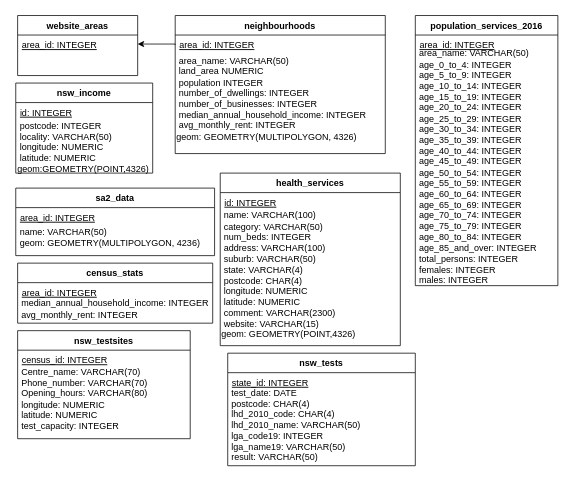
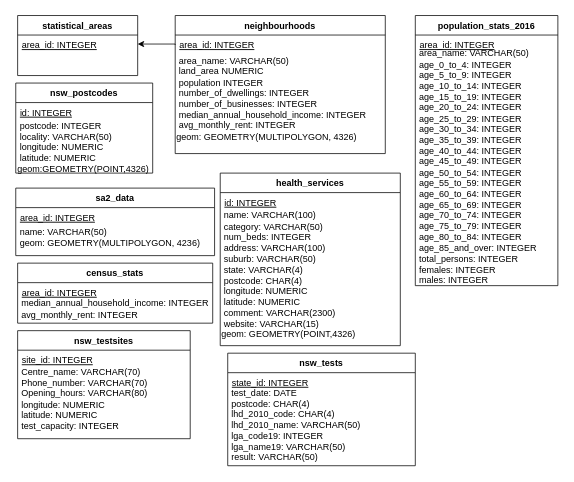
  <mxCell id="0" />
  <mxCell id="1" parent="0" />
- <mxCell id="2" value="website_areas" style="swimlane;fontStyle=1;align=center;verticalAlign=top;childLayout=stackLayout;horizontal=1;startSize=26;horizontalStack=0;resizeParent=1;resizeLast=0;collapsible=1;marginBottom=0;rounded=0;shadow=0;strokeWidth=1;fillColor=none;" parent="1" vertex="1"><mxGeometry x="23" y="20" width="160" height="80" as="geometry"><mxRectangle x="230" y="140" width="160" height="26" as="alternateBounds" /></mxGeometry></mxCell>
+ <mxCell id="2" value="statistical_areas" style="swimlane;fontStyle=1;align=center;verticalAlign=top;childLayout=stackLayout;horizontal=1;startSize=26;horizontalStack=0;resizeParent=1;resizeLast=0;collapsible=1;marginBottom=0;rounded=0;shadow=0;strokeWidth=1;fillColor=none;" parent="1" vertex="1"><mxGeometry x="23" y="20" width="160" height="80" as="geometry"><mxRectangle x="230" y="140" width="160" height="26" as="alternateBounds" /></mxGeometry></mxCell>
  <mxCell id="3" value="area_id: INTEGER" style="text;align=left;verticalAlign=top;spacingLeft=4;spacingRight=4;overflow=hidden;rotatable=0;points=[[0,0.5],[1,0.5]];portConstraint=eastwest;fillColor=none;fontStyle=4;" parent="2" vertex="1"><mxGeometry y="26" width="160" height="24" as="geometry" /></mxCell>
- <mxCell id="4" value="population_services_2016" style="swimlane;fontStyle=1;align=center;verticalAlign=top;childLayout=stackLayout;horizontal=1;startSize=26;horizontalStack=0;resizeParent=1;resizeLast=0;collapsible=1;marginBottom=0;rounded=0;shadow=0;strokeWidth=1;fillColor=none;" parent="1" vertex="1"><mxGeometry x="553" y="20" width="190" height="360" as="geometry"><mxRectangle x="550" y="140" width="160" height="26" as="alternateBounds" /></mxGeometry></mxCell>
+ <mxCell id="4" value="population_stats_2016" style="swimlane;fontStyle=1;align=center;verticalAlign=top;childLayout=stackLayout;horizontal=1;startSize=26;horizontalStack=0;resizeParent=1;resizeLast=0;collapsible=1;marginBottom=0;rounded=0;shadow=0;strokeWidth=1;fillColor=none;" parent="1" vertex="1"><mxGeometry x="553" y="20" width="190" height="360" as="geometry"><mxRectangle x="550" y="140" width="160" height="26" as="alternateBounds" /></mxGeometry></mxCell>
  <mxCell id="5" value="area_id: INTEGER" style="text;align=left;verticalAlign=top;spacingLeft=4;spacingRight=4;overflow=hidden;rotatable=0;points=[[0,0.5],[1,0.5]];portConstraint=eastwest;fillColor=none;fontStyle=4" parent="4" vertex="1"><mxGeometry y="26" width="190" height="26" as="geometry" /></mxCell>
  <mxCell id="6" value="&amp;nbsp;area_name: VARCHAR(50)&amp;nbsp;&lt;br&gt;&amp;nbsp;age_0_to_4: INTEGER&lt;br&gt;&amp;nbsp;age_5_to_9: INTEGER&lt;br&gt;&amp;nbsp;age_10_to_14: INTEGER&lt;br&gt;&amp;nbsp;age_15_to_19: INTEGER&lt;br&gt;&amp;nbsp;age_20_to_24: INTEGER&lt;br&gt;&amp;nbsp;age_25_to_29: INTEGER&lt;br&gt;&amp;nbsp;age_30_to_34: INTEGER&lt;br&gt;&amp;nbsp;age_35_to_39: INTEGER&lt;br&gt;&amp;nbsp;age_40_to_44: INTEGER&lt;br&gt;&amp;nbsp;age_45_to_49: INTEGER&lt;br&gt;&amp;nbsp;age_50_to_54: INTEGER&lt;br&gt;&amp;nbsp;age_55_to_59: INTEGER&lt;br&gt;&amp;nbsp;age_60_to_64: INTEGER&lt;br&gt;&amp;nbsp;age_65_to_69: INTEGER&lt;br&gt;&amp;nbsp;age_70_to_74: INTEGER&lt;br&gt;&amp;nbsp;age_75_to_79: INTEGER&lt;br&gt;&amp;nbsp;age_80_to_84: INTEGER&lt;br&gt;&amp;nbsp;age_85_and_over: INTEGER&lt;br&gt;&amp;nbsp;total_persons: INTEGER&lt;br&gt;&amp;nbsp;females: INTEGER&lt;br&gt;&amp;nbsp;males: INTEGER" style="text;html=1;strokeColor=none;fillColor=none;align=left;verticalAlign=middle;whiteSpace=wrap;rounded=0;fontColor=#000000;" parent="4" vertex="1"><mxGeometry y="52" width="190" height="300" as="geometry" /></mxCell>
  <mxCell id="7" value="neighbourhoods" style="swimlane;fontStyle=1;align=center;verticalAlign=top;childLayout=stackLayout;horizontal=1;startSize=26;horizontalStack=0;resizeParent=1;resizeLast=0;collapsible=1;marginBottom=0;rounded=0;shadow=0;strokeWidth=1;fillColor=none;" parent="1" vertex="1"><mxGeometry x="233" y="20" width="280" height="184" as="geometry"><mxRectangle x="130" y="380" width="160" height="26" as="alternateBounds" /></mxGeometry></mxCell>
  <mxCell id="8" value="area_id: INTEGER" style="text;align=left;verticalAlign=top;spacingLeft=4;spacingRight=4;overflow=hidden;rotatable=0;points=[[0,0.5],[1,0.5]];portConstraint=eastwest;fillColor=none;fontStyle=4" parent="7" vertex="1"><mxGeometry y="26" width="280" height="26" as="geometry" /></mxCell>
  <mxCell id="9" value="&amp;nbsp;area_name: VARCHAR(50)&lt;br&gt;&amp;nbsp;land_area NUMERIC&lt;br&gt;&amp;nbsp;population INTEGER&lt;br&gt;&amp;nbsp;number_of_dwellings: INTEGER&lt;br&gt;&amp;nbsp;number_of_businesses: INTEGER&lt;br&gt;&amp;nbsp;median_annual_household_income: INTEGER&lt;br&gt;&amp;nbsp;avg_monthly_rent: INTEGER&lt;br&gt;geom: GEOMETRY(MULTIPOLYGON, 4326)" style="text;html=1;strokeColor=none;fillColor=none;align=left;verticalAlign=middle;whiteSpace=wrap;rounded=0;fontColor=#000000;" parent="7" vertex="1"><mxGeometry y="52" width="280" height="118" as="geometry" /></mxCell>
- <mxCell id="10" value="nsw_income" style="swimlane;fontStyle=1;align=center;verticalAlign=top;childLayout=stackLayout;horizontal=1;startSize=26;horizontalStack=0;resizeParent=1;resizeLast=0;collapsible=1;marginBottom=0;rounded=0;shadow=0;strokeWidth=1;fillColor=none;" parent="1" vertex="1"><mxGeometry x="20.5" y="110" width="182.5" height="120" as="geometry"><mxRectangle x="340" y="380" width="170" height="26" as="alternateBounds" /></mxGeometry></mxCell>
+ <mxCell id="10" value="nsw_postcodes" style="swimlane;fontStyle=1;align=center;verticalAlign=top;childLayout=stackLayout;horizontal=1;startSize=26;horizontalStack=0;resizeParent=1;resizeLast=0;collapsible=1;marginBottom=0;rounded=0;shadow=0;strokeWidth=1;fillColor=none;" parent="1" vertex="1"><mxGeometry x="20.5" y="110" width="182.5" height="120" as="geometry"><mxRectangle x="340" y="380" width="170" height="26" as="alternateBounds" /></mxGeometry></mxCell>
  <mxCell id="11" value="id: INTEGER" style="text;align=left;verticalAlign=top;spacingLeft=4;spacingRight=4;overflow=hidden;rotatable=0;points=[[0,0.5],[1,0.5]];portConstraint=eastwest;fillColor=none;fontColor=#000000;fontStyle=4" parent="10" vertex="1"><mxGeometry y="26" width="182.5" height="26" as="geometry" /></mxCell>
  <mxCell id="12" value="&amp;nbsp;postcode: INTEGER&lt;br&gt;&amp;nbsp;locality: VARCHAR(50)&lt;br&gt;&amp;nbsp;longitude: NUMERIC&lt;br&gt;&amp;nbsp;latitude: NUMERIC&lt;br&gt;geom:GEOMETRY(POINT,4326)" style="text;html=1;strokeColor=none;fillColor=none;align=left;verticalAlign=middle;whiteSpace=wrap;rounded=0;fontColor=#000000;" parent="10" vertex="1"><mxGeometry y="52" width="182.5" height="68" as="geometry" /></mxCell>
  <mxCell id="13" style="edgeStyle=orthogonalEdgeStyle;rounded=0;orthogonalLoop=1;jettySize=auto;html=1;exitX=0;exitY=0.5;exitDx=0;exitDy=0;entryX=1;entryY=0.5;entryDx=0;entryDy=0;" edge="1" parent="1" source="8" target="3"><mxGeometry relative="1" as="geometry"><Array as="points"><mxPoint x="233" y="58" /></Array></mxGeometry></mxCell>
  <mxCell id="14" value="nsw_testsites" style="swimlane;fontStyle=1;align=center;verticalAlign=top;childLayout=stackLayout;horizontal=1;startSize=26;horizontalStack=0;resizeParent=1;resizeLast=0;collapsible=1;marginBottom=0;rounded=0;shadow=0;strokeWidth=1;fillColor=none;" parent="1" vertex="1"><mxGeometry x="23" y="440" width="230" height="144" as="geometry"><mxRectangle x="340" y="380" width="170" height="26" as="alternateBounds" /></mxGeometry></mxCell>
- <mxCell id="15" value="census_id: INTEGER" style="text;align=left;verticalAlign=top;spacingLeft=4;spacingRight=4;overflow=hidden;rotatable=0;points=[[0,0.5],[1,0.5]];portConstraint=eastwest;fillColor=none;fontStyle=4" parent="14" vertex="1"><mxGeometry y="26" width="230" height="26" as="geometry" /></mxCell>
+ <mxCell id="15" value="site_id: INTEGER" style="text;align=left;verticalAlign=top;spacingLeft=4;spacingRight=4;overflow=hidden;rotatable=0;points=[[0,0.5],[1,0.5]];portConstraint=eastwest;fillColor=none;fontStyle=4" parent="14" vertex="1"><mxGeometry y="26" width="230" height="26" as="geometry" /></mxCell>
  <mxCell id="16" value="&amp;nbsp;Centre_name: VARCHAR(70)&lt;br&gt;&amp;nbsp;Phone_number: VARCHAR(70)&lt;br&gt;&amp;nbsp;Opening_hours: VARCHAR(80)&lt;br&gt;&amp;nbsp;longitude: NUMERIC&lt;br&gt;&amp;nbsp;latitude: NUMERIC&lt;br&gt;&amp;nbsp;test_capacity: INTEGER" style="text;html=1;strokeColor=none;fillColor=none;align=left;verticalAlign=middle;whiteSpace=wrap;rounded=0;fontColor=#000000;" parent="14" vertex="1"><mxGeometry y="52" width="230" height="78" as="geometry" /></mxCell>
  <mxCell id="17" value="census_stats" style="swimlane;fontStyle=1;align=center;verticalAlign=top;childLayout=stackLayout;horizontal=1;startSize=26;horizontalStack=0;resizeParent=1;resizeLast=0;collapsible=1;marginBottom=0;rounded=0;shadow=0;strokeWidth=1;movable=1;resizable=1;rotatable=1;deletable=1;editable=1;connectable=1;fillColor=none;" parent="1" vertex="1"><mxGeometry x="23" y="350" width="260" height="80" as="geometry"><mxRectangle x="340" y="380" width="170" height="26" as="alternateBounds" /></mxGeometry></mxCell>
  <mxCell id="18" value="area_id: INTEGER" style="text;align=left;verticalAlign=top;spacingLeft=4;spacingRight=4;overflow=hidden;rotatable=0;points=[[0,0.5],[1,0.5]];portConstraint=eastwest;fillColor=none;fontStyle=4" parent="17" vertex="1"><mxGeometry y="26" width="260" height="26" as="geometry" /></mxCell>
  <mxCell id="19" value="&amp;nbsp;median_annual_household_income: INTEGER&lt;br&gt;&amp;nbsp;avg_monthly_rent: INTEGER" style="text;html=1;strokeColor=none;fillColor=none;align=left;verticalAlign=middle;whiteSpace=wrap;rounded=0;fontColor=#000000;" parent="17" vertex="1"><mxGeometry y="52" width="260" height="18" as="geometry" /></mxCell>
  <mxCell id="20" value="sa2_data" style="swimlane;fontStyle=1;align=center;verticalAlign=top;childLayout=stackLayout;horizontal=1;startSize=26;horizontalStack=0;resizeParent=1;resizeLast=0;collapsible=1;marginBottom=0;rounded=0;shadow=0;strokeWidth=1;fillColor=none;" parent="1" vertex="1"><mxGeometry x="20.5" y="250" width="265" height="90" as="geometry"><mxRectangle x="340" y="380" width="170" height="26" as="alternateBounds" /></mxGeometry></mxCell>
  <mxCell id="21" value="area_id: INTEGER" style="text;align=left;verticalAlign=top;spacingLeft=4;spacingRight=4;overflow=hidden;rotatable=0;points=[[0,0.5],[1,0.5]];portConstraint=eastwest;fillColor=none;fontStyle=4" parent="20" vertex="1"><mxGeometry y="26" width="265" height="26" as="geometry" /></mxCell>
  <mxCell id="22" value="&amp;nbsp;name: VARCHAR(50)&lt;br&gt;&amp;nbsp;geom: GEOMETRY(MULTIPOLYGON, 4236)" style="text;html=1;strokeColor=none;fillColor=none;align=left;verticalAlign=middle;whiteSpace=wrap;rounded=0;fontColor=#000000;" parent="20" vertex="1"><mxGeometry y="52" width="265" height="28" as="geometry" /></mxCell>
  <mxCell id="23" value="nsw_tests" style="swimlane;fontStyle=1;align=center;verticalAlign=top;childLayout=stackLayout;horizontal=1;startSize=26;horizontalStack=0;resizeParent=1;resizeLast=0;collapsible=1;marginBottom=0;rounded=0;shadow=0;strokeWidth=1;" parent="1" vertex="1"><mxGeometry x="303" y="470" width="250" height="150" as="geometry"><mxRectangle x="340" y="380" width="170" height="26" as="alternateBounds" /></mxGeometry></mxCell>
  <mxCell id="24" value="state_id: INTEGER" style="text;align=left;verticalAlign=top;spacingLeft=4;spacingRight=4;overflow=hidden;rotatable=0;points=[[0,0.5],[1,0.5]];portConstraint=eastwest;fillColor=none;fontStyle=4" parent="23" vertex="1"><mxGeometry y="26" width="250" height="26" as="geometry" /></mxCell>
  <mxCell id="25" value="&amp;nbsp;test_date: DATE&lt;br&gt;&amp;nbsp;postcode: CHAR(4)&lt;br&gt;&amp;nbsp;lhd_2010_code: CHAR(4)&lt;br&gt;&amp;nbsp;lhd_2010_name: VARCHAR(50)&lt;br&gt;&amp;nbsp;lga_code19: INTEGER&lt;br&gt;&amp;nbsp;lga_name19: VARCHAR(50)&lt;br&gt;&amp;nbsp;result: VARCHAR(50)" style="text;html=1;strokeColor=none;fillColor=none;align=left;verticalAlign=middle;whiteSpace=wrap;rounded=0;fontColor=#000000;" parent="23" vertex="1"><mxGeometry y="52" width="250" height="88" as="geometry" /></mxCell>
  <mxCell id="26" value="health_services" style="swimlane;fontStyle=1;align=center;verticalAlign=top;childLayout=stackLayout;horizontal=1;startSize=26;horizontalStack=0;resizeParent=1;resizeLast=0;collapsible=1;marginBottom=0;rounded=0;shadow=0;strokeWidth=1;fillColor=none;" parent="1" vertex="1"><mxGeometry x="293" y="230" width="240" height="230" as="geometry"><mxRectangle x="340" y="380" width="170" height="26" as="alternateBounds" /></mxGeometry></mxCell>
  <mxCell id="27" value="id: INTEGER" style="text;align=left;verticalAlign=top;spacingLeft=4;spacingRight=4;overflow=hidden;rotatable=0;points=[[0,0.5],[1,0.5]];portConstraint=eastwest;fillColor=none;fontStyle=4" parent="26" vertex="1"><mxGeometry y="26" width="240" height="26" as="geometry" /></mxCell>
  <mxCell id="28" value="&amp;nbsp;name: VARCHAR(100)&lt;br&gt;&amp;nbsp;category: VARCHAR(50)&lt;br&gt;&amp;nbsp;num_beds: INTEGER&lt;br&gt;&amp;nbsp;address: VARCHAR(100)&lt;br&gt;&amp;nbsp;suburb: VARCHAR(50)&lt;br&gt;&amp;nbsp;state: VARCHAR(4)&lt;br&gt;&amp;nbsp;postcode: CHAR(4)&lt;br&gt;&amp;nbsp;longitude: NUMERIC&lt;br&gt;&amp;nbsp;latitude: NUMERIC&lt;br&gt;&amp;nbsp;comment: VARCHAR(2300)&lt;br&gt;&amp;nbsp;website: VARCHAR(15)&lt;br&gt;geom: GEOMETRY(POINT,4326)" style="text;html=1;strokeColor=none;fillColor=none;align=left;verticalAlign=middle;whiteSpace=wrap;rounded=0;fontColor=#000000;" parent="1" vertex="1"><mxGeometry x="293" y="292" width="240" height="148" as="geometry" /></mxCell>
